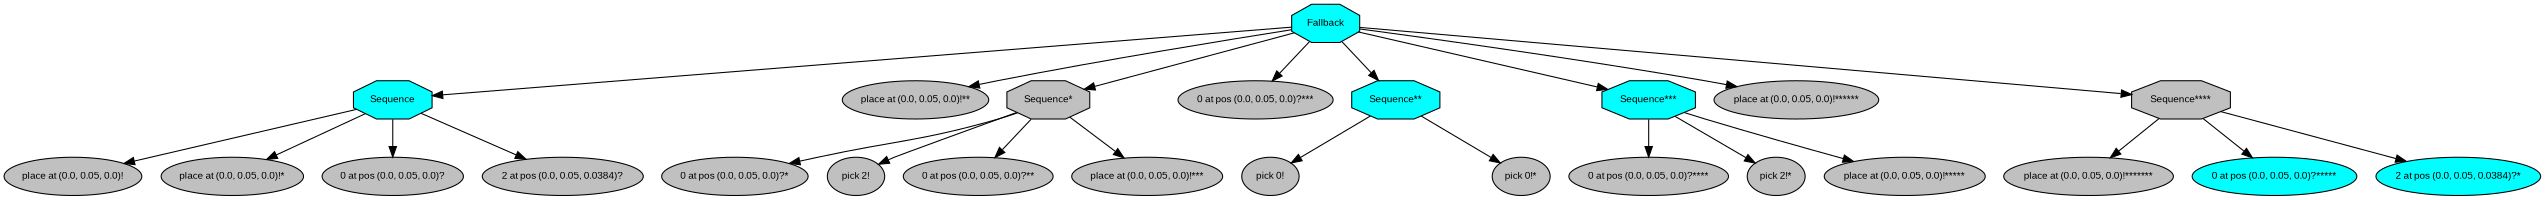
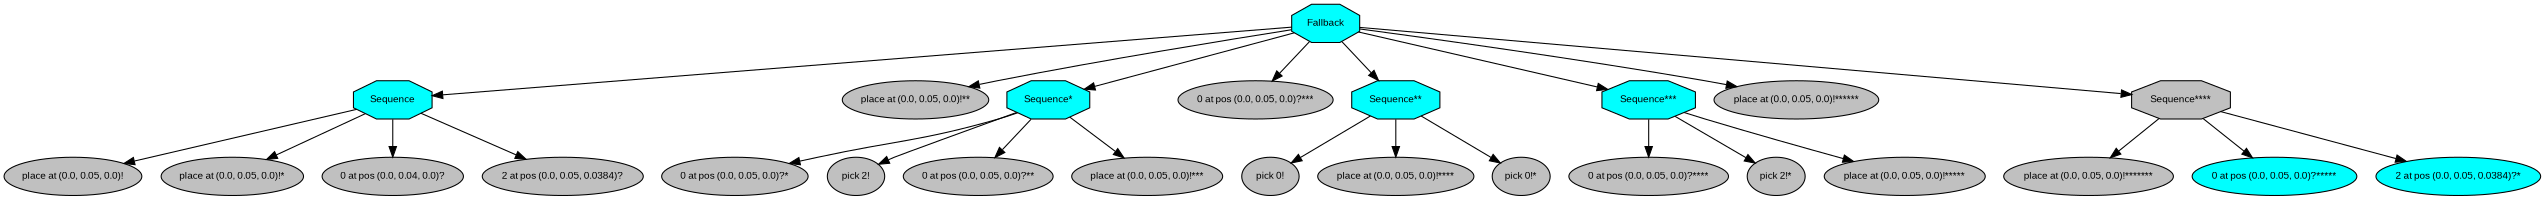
  digraph {
    fontname="Liberation Sans"
    ordering=out
    node [fillcolor=gray fontcolor=black fontname="Liberation Sans" fontsize=9 shape=ellipse style=filled]
    edge [fontname="Liberation Sans"]
    n1 [fillcolor=cyan label=Fallback shape=octagon]
    n2 [fillcolor=cyan label=Sequence shape=octagon]
    n3 [label="place at (0.0, 0.05, 0.0)!**"]
-   n4 [label="Sequence*" shape=octagon]
+   n4 [fillcolor=cyan label="Sequence*" shape=octagon]
    n5 [label="0 at pos (0.0, 0.05, 0.0)?***"]
    n6 [fillcolor=cyan label="Sequence**" shape=octagon]
    n7 [fillcolor=cyan label="Sequence***" shape=octagon]
    n8 [label="place at (0.0, 0.05, 0.0)!******"]
    n9 [label="Sequence****" shape=octagon]
    n10 [label="place at (0.0, 0.05, 0.0)!"]
    n11 [label="place at (0.0, 0.05, 0.0)!*"]
-   n12 [label="0 at pos (0.0, 0.05, 0.0)?"]
+   n12 [label="0 at pos (0.0, 0.04, 0.0)?"]
    n13 [label="2 at pos (0.0, 0.05, 0.0384)?"]
    n14 [label="0 at pos (0.0, 0.05, 0.0)?*"]
    n15 [label="pick 2!"]
    n16 [label="0 at pos (0.0, 0.05, 0.0)?**"]
    n17 [label="place at (0.0, 0.05, 0.0)!***"]
    n18 [label="pick 0!"]
+   n19 [label="place at (0.0, 0.05, 0.0)!****"]
    n20 [label="pick 0!*"]
    n21 [label="0 at pos (0.0, 0.05, 0.0)?****"]
    n22 [label="pick 2!*"]
    n23 [label="place at (0.0, 0.05, 0.0)!*****"]
    n24 [label="place at (0.0, 0.05, 0.0)!*******"]
    n25 [fillcolor=cyan label="0 at pos (0.0, 0.05, 0.0)?*****"]
    n26 [fillcolor=cyan label="2 at pos (0.0, 0.05, 0.0384)?*"]
    n1 -> n2
    n1 -> n3
    n1 -> n4
    n1 -> n5
    n1 -> n6
    n1 -> n7
    n1 -> n8
    n1 -> n9
    n2 -> n10
    n2 -> n11
    n2 -> n12
    n2 -> n13
    n4 -> n14
    n4 -> n15
    n4 -> n16
    n4 -> n17
    n6 -> n18
+   n6 -> n19
    n6 -> n20
    n7 -> n21
    n7 -> n22
    n7 -> n23
    n9 -> n24
    n9 -> n25
    n9 -> n26
  }
